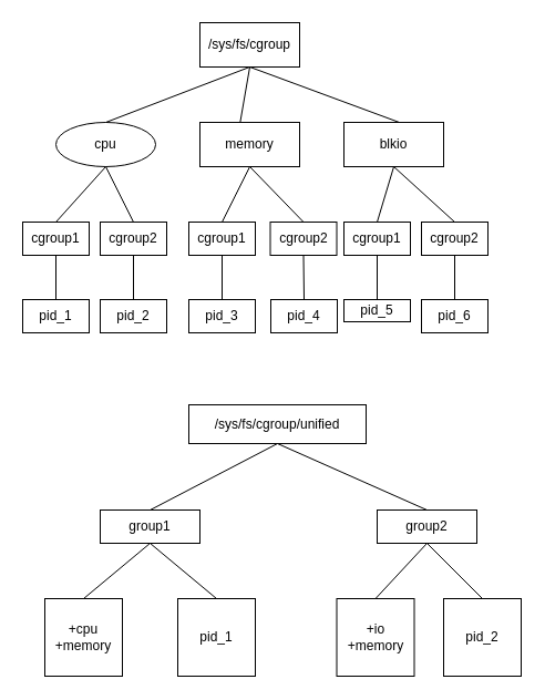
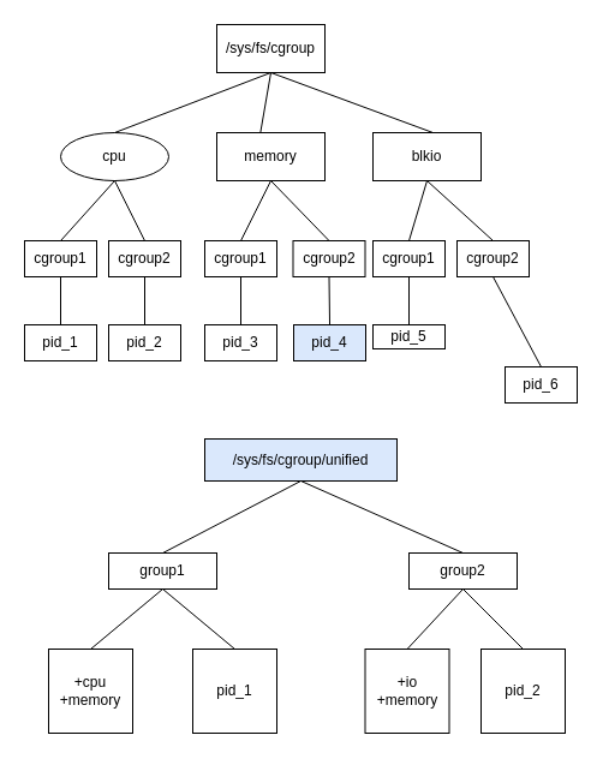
  <mxCell id="0" />
  <mxCell id="1" parent="0" />
  <mxCell id="2" value="/sys/fs/cgroup" style="rounded=0;whiteSpace=wrap;html=1;" vertex="1" parent="1"><mxGeometry x="180" y="20" width="90" height="40" as="geometry" /></mxCell>
  <mxCell id="3" value="cpu" style="ellipse;whiteSpace=wrap;html=1;" vertex="1" parent="1"><mxGeometry x="50" y="110" width="90" height="40" as="geometry" /></mxCell>
  <mxCell id="4" value="blkio" style="rounded=0;whiteSpace=wrap;html=1;" vertex="1" parent="1"><mxGeometry x="310" y="110" width="90" height="40" as="geometry" /></mxCell>
  <mxCell id="5" value="memory" style="rounded=0;whiteSpace=wrap;html=1;" vertex="1" parent="1"><mxGeometry x="180" y="110" width="90" height="40" as="geometry" /></mxCell>
  <mxCell id="6" value="" style="endArrow=none;html=1;exitX=0.5;exitY=0;exitDx=0;exitDy=0;" edge="1" parent="1" source="3"><mxGeometry width="50" height="50" relative="1" as="geometry"><mxPoint x="70" y="90" as="sourcePoint" /><mxPoint x="225" y="60" as="targetPoint" /></mxGeometry></mxCell>
  <mxCell id="7" value="" style="endArrow=none;html=1;exitX=0.404;exitY=-0.005;exitDx=0;exitDy=0;entryX=0.5;entryY=1;entryDx=0;entryDy=0;exitPerimeter=0;" edge="1" parent="1" source="5" target="2"><mxGeometry width="50" height="50" relative="1" as="geometry"><mxPoint x="105" y="120" as="sourcePoint" /><mxPoint x="197.857" y="70" as="targetPoint" /></mxGeometry></mxCell>
  <mxCell id="8" value="" style="endArrow=none;html=1;entryX=0.5;entryY=1;entryDx=0;entryDy=0;" edge="1" parent="1" target="2"><mxGeometry width="50" height="50" relative="1" as="geometry"><mxPoint x="360" y="110" as="sourcePoint" /><mxPoint x="235" y="70" as="targetPoint" /></mxGeometry></mxCell>
  <mxCell id="9" value="cgroup1" style="rounded=0;whiteSpace=wrap;html=1;" vertex="1" parent="1"><mxGeometry x="20" y="200" width="60" height="30" as="geometry" /></mxCell>
  <mxCell id="10" value="&lt;span&gt;cgroup2&lt;/span&gt;" style="rounded=0;whiteSpace=wrap;html=1;" vertex="1" parent="1"><mxGeometry x="90" y="200" width="60" height="30" as="geometry" /></mxCell>
  <mxCell id="11" value="&lt;span&gt;cgroup1&lt;/span&gt;" style="rounded=0;whiteSpace=wrap;html=1;" vertex="1" parent="1"><mxGeometry x="170" y="200" width="60" height="30" as="geometry" /></mxCell>
  <mxCell id="12" value="&lt;span&gt;cgroup2&lt;/span&gt;" style="rounded=0;whiteSpace=wrap;html=1;" vertex="1" parent="1"><mxGeometry x="243.5" y="200" width="60" height="30" as="geometry" /></mxCell>
  <mxCell id="13" value="&lt;span&gt;cgroup1&lt;/span&gt;" style="rounded=0;whiteSpace=wrap;html=1;" vertex="1" parent="1"><mxGeometry x="310" y="200" width="60" height="30" as="geometry" /></mxCell>
  <mxCell id="14" value="&lt;span&gt;cgroup2&lt;/span&gt;" style="rounded=0;whiteSpace=wrap;html=1;" vertex="1" parent="1"><mxGeometry x="380" y="200" width="60" height="30" as="geometry" /></mxCell>
  <mxCell id="15" value="" style="endArrow=none;html=1;exitX=0.5;exitY=0;exitDx=0;exitDy=0;entryX=0.5;entryY=1;entryDx=0;entryDy=0;" edge="1" parent="1" source="9" target="3"><mxGeometry width="50" height="50" relative="1" as="geometry"><mxPoint x="105" y="120" as="sourcePoint" /><mxPoint x="235" y="70" as="targetPoint" /></mxGeometry></mxCell>
  <mxCell id="16" value="" style="endArrow=none;html=1;exitX=0.5;exitY=0;exitDx=0;exitDy=0;entryX=0.5;entryY=1;entryDx=0;entryDy=0;" edge="1" parent="1" source="10" target="3"><mxGeometry width="50" height="50" relative="1" as="geometry"><mxPoint x="60" y="210" as="sourcePoint" /><mxPoint x="105" y="160" as="targetPoint" /></mxGeometry></mxCell>
  <mxCell id="17" value="" style="endArrow=none;html=1;exitX=0.5;exitY=0;exitDx=0;exitDy=0;" edge="1" parent="1" source="11"><mxGeometry width="50" height="50" relative="1" as="geometry"><mxPoint x="60" y="210" as="sourcePoint" /><mxPoint x="225" y="150" as="targetPoint" /></mxGeometry></mxCell>
  <mxCell id="18" value="" style="endArrow=none;html=1;exitX=0.5;exitY=0;exitDx=0;exitDy=0;entryX=0.5;entryY=1;entryDx=0;entryDy=0;" edge="1" parent="1" source="12" target="5"><mxGeometry width="50" height="50" relative="1" as="geometry"><mxPoint x="210" y="210" as="sourcePoint" /><mxPoint x="222.4" y="164.8" as="targetPoint" /></mxGeometry></mxCell>
  <mxCell id="19" value="" style="endArrow=none;html=1;exitX=0.5;exitY=0;exitDx=0;exitDy=0;entryX=0.5;entryY=1;entryDx=0;entryDy=0;" edge="1" parent="1" source="13" target="4"><mxGeometry width="50" height="50" relative="1" as="geometry"><mxPoint x="210" y="210" as="sourcePoint" /><mxPoint x="235" y="160" as="targetPoint" /></mxGeometry></mxCell>
  <mxCell id="20" value="" style="endArrow=none;html=1;exitX=0.5;exitY=0;exitDx=0;exitDy=0;entryX=0.5;entryY=1;entryDx=0;entryDy=0;" edge="1" parent="1" source="14" target="4"><mxGeometry width="50" height="50" relative="1" as="geometry"><mxPoint x="350" y="210" as="sourcePoint" /><mxPoint x="365" y="160" as="targetPoint" /></mxGeometry></mxCell>
  <mxCell id="21" value="" style="endArrow=none;html=1;entryX=0.5;entryY=1;entryDx=0;entryDy=0;" edge="1" parent="1" target="9"><mxGeometry width="50" height="50" relative="1" as="geometry"><mxPoint x="50" y="270" as="sourcePoint" /><mxPoint x="105" y="160" as="targetPoint" /></mxGeometry></mxCell>
  <mxCell id="22" value="pid_1" style="rounded=0;whiteSpace=wrap;html=1;" vertex="1" parent="1"><mxGeometry x="20" y="270" width="60" height="30" as="geometry" /></mxCell>
  <mxCell id="23" value="pid_2" style="rounded=0;whiteSpace=wrap;html=1;" vertex="1" parent="1"><mxGeometry x="90" y="270" width="60" height="30" as="geometry" /></mxCell>
  <mxCell id="24" value="pid_3" style="rounded=0;whiteSpace=wrap;html=1;" vertex="1" parent="1"><mxGeometry x="170" y="270" width="60" height="30" as="geometry" /></mxCell>
- <mxCell id="25" value="pid_4" style="rounded=0;whiteSpace=wrap;html=1;" vertex="1" parent="1"><mxGeometry x="244" y="270" width="60" height="30" as="geometry" /></mxCell>
+ <mxCell id="25" value="pid_4" style="rounded=0;whiteSpace=wrap;html=1;fillColor=#dae8fc;" vertex="1" parent="1"><mxGeometry x="244" y="270" width="60" height="30" as="geometry" /></mxCell>
  <mxCell id="26" value="pid_5" style="rounded=0;whiteSpace=wrap;html=1;" vertex="1" parent="1"><mxGeometry x="310" y="270" width="60" height="20" as="geometry" /></mxCell>
- <mxCell id="27" value="pid_6" style="rounded=0;whiteSpace=wrap;html=1;" vertex="1" parent="1"><mxGeometry x="380" y="270" width="60" height="30" as="geometry" /></mxCell>
+ <mxCell id="27" value="pid_6" style="rounded=0;whiteSpace=wrap;html=1;" vertex="1" parent="1"><mxGeometry x="420" y="305" width="60" height="30" as="geometry" /></mxCell>
  <mxCell id="28" value="" style="endArrow=none;html=1;entryX=0.5;entryY=1;entryDx=0;entryDy=0;exitX=0.5;exitY=0;exitDx=0;exitDy=0;" edge="1" parent="1" source="23" target="10"><mxGeometry width="50" height="50" relative="1" as="geometry"><mxPoint x="60" y="280" as="sourcePoint" /><mxPoint x="60" y="240" as="targetPoint" /></mxGeometry></mxCell>
  <mxCell id="29" value="" style="endArrow=none;html=1;entryX=0.5;entryY=1;entryDx=0;entryDy=0;exitX=0.5;exitY=0;exitDx=0;exitDy=0;" edge="1" parent="1" source="24" target="11"><mxGeometry width="50" height="50" relative="1" as="geometry"><mxPoint x="200" y="260" as="sourcePoint" /><mxPoint x="130" y="240" as="targetPoint" /></mxGeometry></mxCell>
  <mxCell id="30" value="" style="endArrow=none;html=1;entryX=0.5;entryY=1;entryDx=0;entryDy=0;exitX=0.5;exitY=0;exitDx=0;exitDy=0;" edge="1" parent="1" source="25" target="12"><mxGeometry width="50" height="50" relative="1" as="geometry"><mxPoint x="274" y="260" as="sourcePoint" /><mxPoint x="210" y="240" as="targetPoint" /></mxGeometry></mxCell>
  <mxCell id="31" value="" style="endArrow=none;html=1;entryX=0.5;entryY=1;entryDx=0;entryDy=0;exitX=0.5;exitY=0;exitDx=0;exitDy=0;" edge="1" parent="1" source="26" target="13"><mxGeometry width="50" height="50" relative="1" as="geometry"><mxPoint x="210" y="280" as="sourcePoint" /><mxPoint x="210" y="240" as="targetPoint" /></mxGeometry></mxCell>
  <mxCell id="32" value="" style="endArrow=none;html=1;entryX=0.5;entryY=1;entryDx=0;entryDy=0;exitX=0.5;exitY=0;exitDx=0;exitDy=0;" edge="1" parent="1" source="27" target="14"><mxGeometry width="50" height="50" relative="1" as="geometry"><mxPoint x="284" y="280" as="sourcePoint" /><mxPoint x="283.5" y="240" as="targetPoint" /></mxGeometry></mxCell>
- <mxCell id="33" value="/sys/fs/cgroup/unified" style="rounded=0;whiteSpace=wrap;html=1;" vertex="1" parent="1"><mxGeometry x="170" y="365" width="160" height="35" as="geometry" /></mxCell>
+ <mxCell id="33" value="/sys/fs/cgroup/unified" style="rounded=0;whiteSpace=wrap;html=1;fillColor=#dae8fc;" vertex="1" parent="1"><mxGeometry x="170" y="365" width="160" height="35" as="geometry" /></mxCell>
  <mxCell id="34" value="" style="endArrow=none;html=1;entryX=0.5;entryY=1;entryDx=0;entryDy=0;exitX=0.5;exitY=0;exitDx=0;exitDy=0;" edge="1" parent="1" source="35" target="33"><mxGeometry width="50" height="50" relative="1" as="geometry"><mxPoint x="180" y="460" as="sourcePoint" /><mxPoint x="260" y="410" as="targetPoint" /></mxGeometry></mxCell>
  <mxCell id="35" value="group1" style="rounded=0;whiteSpace=wrap;html=1;" vertex="1" parent="1"><mxGeometry x="90" y="460" width="90" height="30" as="geometry" /></mxCell>
  <mxCell id="36" value="group2" style="rounded=0;whiteSpace=wrap;html=1;" vertex="1" parent="1"><mxGeometry x="340" y="460" width="90" height="30" as="geometry" /></mxCell>
  <mxCell id="37" value="" style="endArrow=none;html=1;entryX=0.5;entryY=1;entryDx=0;entryDy=0;exitX=0.5;exitY=0;exitDx=0;exitDy=0;" edge="1" parent="1" source="36" target="33"><mxGeometry width="50" height="50" relative="1" as="geometry"><mxPoint x="145" y="470" as="sourcePoint" /><mxPoint x="260" y="410" as="targetPoint" /></mxGeometry></mxCell>
  <mxCell id="38" value="" style="endArrow=none;html=1;entryX=0.5;entryY=1;entryDx=0;entryDy=0;exitX=0.5;exitY=0;exitDx=0;exitDy=0;" edge="1" parent="1" source="39" target="35"><mxGeometry width="50" height="50" relative="1" as="geometry"><mxPoint x="110" y="540" as="sourcePoint" /><mxPoint x="260" y="410" as="targetPoint" /></mxGeometry></mxCell>
  <mxCell id="39" value="+cpu&lt;br&gt;+memory" style="rounded=0;whiteSpace=wrap;html=1;" vertex="1" parent="1"><mxGeometry x="40" y="540" width="70" height="70" as="geometry" /></mxCell>
  <mxCell id="40" value="+io&lt;br&gt;+memory" style="rounded=0;whiteSpace=wrap;html=1;" vertex="1" parent="1"><mxGeometry x="303.5" y="540" width="70" height="70" as="geometry" /></mxCell>
  <mxCell id="41" value="" style="endArrow=none;html=1;entryX=0.5;entryY=1;entryDx=0;entryDy=0;exitX=0.5;exitY=0;exitDx=0;exitDy=0;" edge="1" parent="1" source="42" target="35"><mxGeometry width="50" height="50" relative="1" as="geometry"><mxPoint x="180" y="530" as="sourcePoint" /><mxPoint x="145" y="500" as="targetPoint" /></mxGeometry></mxCell>
  <mxCell id="42" value="pid_1" style="rounded=0;whiteSpace=wrap;html=1;" vertex="1" parent="1"><mxGeometry x="160" y="540" width="70" height="70" as="geometry" /></mxCell>
  <mxCell id="43" value="pid_2" style="rounded=0;whiteSpace=wrap;html=1;" vertex="1" parent="1"><mxGeometry x="400" y="540" width="70" height="70" as="geometry" /></mxCell>
  <mxCell id="44" value="" style="endArrow=none;html=1;entryX=0.5;entryY=1;entryDx=0;entryDy=0;exitX=0.5;exitY=0;exitDx=0;exitDy=0;" edge="1" parent="1" source="40" target="36"><mxGeometry width="50" height="50" relative="1" as="geometry"><mxPoint x="95" y="550" as="sourcePoint" /><mxPoint x="145" y="500" as="targetPoint" /></mxGeometry></mxCell>
  <mxCell id="45" value="" style="endArrow=none;html=1;entryX=0.5;entryY=1;entryDx=0;entryDy=0;exitX=0.5;exitY=0;exitDx=0;exitDy=0;" edge="1" parent="1" source="43" target="36"><mxGeometry width="50" height="50" relative="1" as="geometry"><mxPoint x="348.5" y="550" as="sourcePoint" /><mxPoint x="395" y="500" as="targetPoint" /></mxGeometry></mxCell>
